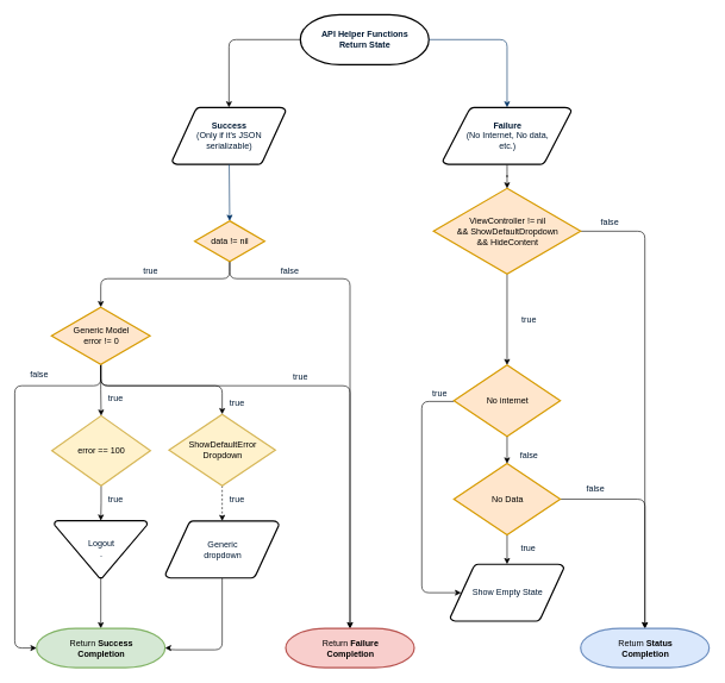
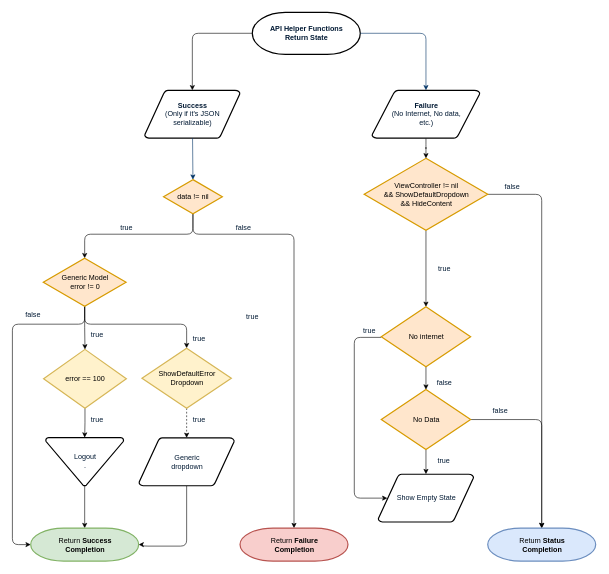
  <mxCell id="0" />
  <mxCell id="1" parent="0" />
  <mxCell id="2" value="&lt;b&gt;API Helper Functions&lt;br&gt;Return State&lt;br&gt;&lt;/b&gt;" style="shape=mxgraph.flowchart.terminator;fillColor=#FFFFFF;strokeColor=#000000;strokeWidth=2;gradientColor=none;gradientDirection=north;fontColor=#001933;fontStyle=0;html=1;" parent="1" vertex="1"><mxGeometry x="420" y="20" width="180" height="70" as="geometry" /></mxCell>
  <mxCell id="3" style="edgeStyle=orthogonalEdgeStyle;rounded=1;orthogonalLoop=1;jettySize=auto;html=1;entryX=0.5;entryY=0;entryDx=0;entryDy=0;entryPerimeter=0;fontColor=#001933;fontStyle=1;strokeColor=#003366;strokeWidth=1;exitX=1;exitY=0.5;exitDx=0;exitDy=0;exitPerimeter=0;" edge="1" parent="1" source="2" target="14"><mxGeometry relative="1" as="geometry"><mxPoint x="680" y="70" as="sourcePoint" /></mxGeometry></mxCell>
  <mxCell id="4" style="edgeStyle=orthogonalEdgeStyle;rounded=1;orthogonalLoop=1;jettySize=auto;html=1;entryX=0.5;entryY=0;entryDx=0;entryDy=0;entryPerimeter=0;exitX=0;exitY=0.5;exitDx=0;exitDy=0;exitPerimeter=0;" edge="1" parent="1" source="2" target="5"><mxGeometry relative="1" as="geometry"><mxPoint x="400" y="70" as="sourcePoint" /></mxGeometry></mxCell>
  <mxCell id="5" value="&lt;b&gt;Success&lt;/b&gt;&lt;br&gt;(Only if it's JSON &lt;br&gt;serializable)" style="shape=mxgraph.flowchart.data;fillColor=#FFFFFF;strokeColor=#000000;strokeWidth=2;gradientColor=none;gradientDirection=north;fontColor=#001933;fontStyle=0;html=1;" parent="1" vertex="1"><mxGeometry x="240.5" y="150" width="159" height="80" as="geometry" /></mxCell>
  <mxCell id="6" style="edgeStyle=orthogonalEdgeStyle;rounded=1;orthogonalLoop=1;jettySize=auto;html=1;entryX=0.5;entryY=0;entryDx=0;entryDy=0;entryPerimeter=0;exitX=0.5;exitY=1;exitDx=0;exitDy=0;exitPerimeter=0;" edge="1" parent="1" source="8" target="49"><mxGeometry relative="1" as="geometry"><mxPoint x="509.667" y="431.667" as="targetPoint" /><Array as="points"><mxPoint x="321" y="390" /><mxPoint x="490" y="390" /></Array></mxGeometry></mxCell>
  <mxCell id="7" style="edgeStyle=orthogonalEdgeStyle;rounded=1;orthogonalLoop=1;jettySize=auto;html=1;exitX=0.5;exitY=1;exitDx=0;exitDy=0;exitPerimeter=0;entryX=0.5;entryY=0;entryDx=0;entryDy=0;entryPerimeter=0;" edge="1" parent="1" source="8" target="20"><mxGeometry relative="1" as="geometry"><Array as="points"><mxPoint x="321" y="390" /><mxPoint x="141" y="390" /></Array></mxGeometry></mxCell>
- <mxCell id="8" value="data != nil" style="shape=mxgraph.flowchart.decision;fillColor=#ffe6cc;strokeColor=#d79b00;strokeWidth=2;gradientDirection=north;fontStyle=0;html=1;" parent="1" vertex="1"><mxGeometry x="272" y="309" width="98" height="57" as="geometry" /></mxCell>
+ <mxCell id="8" value="data != nil" style="shape=mxgraph.flowchart.decision;fillColor=#ffe6cc;strokeColor=#d79b00;strokeWidth=2;gradientDirection=north;fontStyle=0;html=1;" parent="1" vertex="1"><mxGeometry x="272" y="299" width="98" height="57" as="geometry" /></mxCell>
  <mxCell id="9" style="entryX=0.5;entryY=0;entryPerimeter=0;fontColor=#001933;fontStyle=1;strokeColor=#003366;strokeWidth=1;html=1;" parent="1" source="5" target="8" edge="1"><mxGeometry relative="1" as="geometry" /></mxCell>
  <mxCell id="10" value="false" style="text;fontColor=#001933;fontStyle=0;html=1;strokeColor=none;gradientColor=none;fillColor=none;strokeWidth=2;align=center;" parent="1" vertex="1"><mxGeometry x="385" y="365" width="40" height="26" as="geometry" /></mxCell>
  <mxCell id="11" style="edgeStyle=orthogonalEdgeStyle;rounded=0;orthogonalLoop=1;jettySize=auto;html=1;entryX=0.5;entryY=0;entryDx=0;entryDy=0;entryPerimeter=0;" edge="1" parent="1" source="12" target="48"><mxGeometry relative="1" as="geometry"><mxPoint x="141.333" y="870" as="targetPoint" /></mxGeometry></mxCell>
  <mxCell id="12" value="Logout&lt;br&gt;." style="shape=mxgraph.flowchart.merge_or_storage;fillColor=#FFFFFF;strokeColor=#000000;strokeWidth=2;gradientColor=none;gradientDirection=north;fontColor=#001933;fontStyle=0;html=1;" parent="1" vertex="1"><mxGeometry x="75.5" y="729" width="130" height="80.5" as="geometry" /></mxCell>
  <mxCell id="13" value="" style="edgeStyle=orthogonalEdgeStyle;rounded=1;orthogonalLoop=1;jettySize=auto;html=1;" edge="1" parent="1" source="14" target="34"><mxGeometry relative="1" as="geometry" /></mxCell>
  <mxCell id="14" value="&lt;b&gt;Failure&lt;/b&gt;&lt;br&gt;(No Internet, No data,&lt;br&gt;etc.)" style="shape=mxgraph.flowchart.data;fillColor=#FFFFFF;strokeColor=#000000;strokeWidth=2;gradientColor=none;gradientDirection=north;fontColor=#001933;fontStyle=0;html=1;" vertex="1" parent="1"><mxGeometry x="619.5" y="150" width="180" height="80" as="geometry" /></mxCell>
  <mxCell id="15" value="true" style="text;fontColor=#001933;fontStyle=0;html=1;strokeColor=none;gradientColor=none;fillColor=none;strokeWidth=2;align=center;" vertex="1" parent="1"><mxGeometry x="189.5" y="365" width="40" height="26" as="geometry" /></mxCell>
  <mxCell id="16" style="edgeStyle=orthogonalEdgeStyle;rounded=0;orthogonalLoop=1;jettySize=auto;html=1;exitX=0.5;exitY=1;exitDx=0;exitDy=0;exitPerimeter=0;entryX=0.5;entryY=0;entryDx=0;entryDy=0;entryPerimeter=0;" edge="1" parent="1" source="20" target="24"><mxGeometry relative="1" as="geometry" /></mxCell>
  <mxCell id="17" style="edgeStyle=orthogonalEdgeStyle;rounded=1;orthogonalLoop=1;jettySize=auto;html=1;exitX=0.5;exitY=1;exitDx=0;exitDy=0;exitPerimeter=0;entryX=0.5;entryY=0;entryDx=0;entryDy=0;entryPerimeter=0;" edge="1" parent="1" source="20" target="28"><mxGeometry relative="1" as="geometry"><mxPoint x="310" y="570" as="targetPoint" /><Array as="points"><mxPoint x="141" y="540" /><mxPoint x="311" y="540" /></Array></mxGeometry></mxCell>
- <mxCell id="18" style="edgeStyle=orthogonalEdgeStyle;rounded=1;orthogonalLoop=1;jettySize=auto;html=1;entryX=0.5;entryY=0;entryDx=0;entryDy=0;entryPerimeter=0;exitX=0.5;exitY=1;exitDx=0;exitDy=0;exitPerimeter=0;" edge="1" parent="1" source="20" target="49"><mxGeometry relative="1" as="geometry"><Array as="points"><mxPoint x="141" y="540" /><mxPoint x="490" y="540" /></Array></mxGeometry></mxCell>
  <mxCell id="19" style="edgeStyle=orthogonalEdgeStyle;rounded=1;orthogonalLoop=1;jettySize=auto;html=1;exitX=0.5;exitY=1;exitDx=0;exitDy=0;exitPerimeter=0;entryX=0;entryY=0.5;entryDx=0;entryDy=0;entryPerimeter=0;" edge="1" parent="1" source="20" target="48"><mxGeometry relative="1" as="geometry"><Array as="points"><mxPoint x="141" y="540" /><mxPoint x="20" y="540" /><mxPoint x="20" y="908" /></Array></mxGeometry></mxCell>
  <mxCell id="20" value="Generic Model&lt;br&gt;error != 0" style="shape=mxgraph.flowchart.decision;fillColor=#ffe6cc;strokeColor=#d79b00;strokeWidth=2;gradientDirection=north;fontStyle=0;html=1;" vertex="1" parent="1"><mxGeometry x="71.5" y="430" width="138" height="80" as="geometry" /></mxCell>
  <mxCell id="21" value="false" style="text;fontColor=#001933;fontStyle=0;html=1;strokeColor=none;gradientColor=none;fillColor=none;strokeWidth=2;align=center;" vertex="1" parent="1"><mxGeometry x="33.5" y="511" width="40" height="26" as="geometry" /></mxCell>
  <mxCell id="22" value="true" style="text;fontColor=#001933;fontStyle=0;html=1;strokeColor=none;gradientColor=none;fillColor=none;strokeWidth=2;align=center;" vertex="1" parent="1"><mxGeometry x="140.5" y="544" width="40" height="26" as="geometry" /></mxCell>
  <mxCell id="23" style="edgeStyle=orthogonalEdgeStyle;rounded=0;orthogonalLoop=1;jettySize=auto;html=1;entryX=0.5;entryY=0;entryDx=0;entryDy=0;entryPerimeter=0;" edge="1" parent="1" source="24" target="12"><mxGeometry relative="1" as="geometry" /></mxCell>
  <mxCell id="24" value="error == 100" style="shape=mxgraph.flowchart.decision;fillColor=#fff2cc;strokeColor=#d6b656;strokeWidth=2;gradientDirection=north;fontStyle=0;html=1;" vertex="1" parent="1"><mxGeometry x="72" y="582" width="138" height="98" as="geometry" /></mxCell>
  <mxCell id="25" value="true" style="text;fontColor=#001933;fontStyle=0;html=1;strokeColor=none;gradientColor=none;fillColor=none;strokeWidth=2;align=center;" vertex="1" parent="1"><mxGeometry x="140.5" y="686" width="40" height="26" as="geometry" /></mxCell>
  <mxCell id="26" value="true" style="text;fontColor=#001933;fontStyle=0;html=1;strokeColor=none;gradientColor=none;fillColor=none;strokeWidth=2;align=center;" vertex="1" parent="1"><mxGeometry x="310.5" y="550" width="40" height="26" as="geometry" /></mxCell>
  <mxCell id="27" style="edgeStyle=orthogonalEdgeStyle;rounded=1;orthogonalLoop=1;jettySize=auto;html=1;exitX=0.5;exitY=1;exitDx=0;exitDy=0;exitPerimeter=0;entryX=0.5;entryY=0;entryDx=0;entryDy=0;entryPerimeter=0;dashed=1;" edge="1" parent="1" source="28" target="30"><mxGeometry relative="1" as="geometry" /></mxCell>
  <mxCell id="28" value="ShowDefaultError&lt;br&gt;Dropdown" style="shape=mxgraph.flowchart.decision;fillColor=#fff2cc;strokeColor=#d6b656;strokeWidth=2;gradientDirection=north;fontStyle=0;html=1;" vertex="1" parent="1"><mxGeometry x="236" y="580" width="149" height="100" as="geometry" /></mxCell>
  <mxCell id="29" style="edgeStyle=orthogonalEdgeStyle;rounded=1;orthogonalLoop=1;jettySize=auto;html=1;exitX=0.5;exitY=1;exitDx=0;exitDy=0;exitPerimeter=0;entryX=1;entryY=0.5;entryDx=0;entryDy=0;entryPerimeter=0;" edge="1" parent="1" source="30" target="48"><mxGeometry relative="1" as="geometry"><mxPoint x="204.667" y="910" as="targetPoint" /><Array as="points"><mxPoint x="311" y="910" /><mxPoint x="236" y="910" /></Array></mxGeometry></mxCell>
  <mxCell id="30" value="Generic &lt;br&gt;dropdown" style="shape=mxgraph.flowchart.data;fillColor=#FFFFFF;strokeColor=#000000;strokeWidth=2;gradientColor=none;gradientDirection=north;fontColor=#001933;fontStyle=0;html=1;" vertex="1" parent="1"><mxGeometry x="231" y="729.5" width="159" height="80" as="geometry" /></mxCell>
  <mxCell id="31" value="true" style="text;fontColor=#001933;fontStyle=0;html=1;strokeColor=none;gradientColor=none;fillColor=none;strokeWidth=2;align=center;" vertex="1" parent="1"><mxGeometry x="310.5" y="686" width="40" height="26" as="geometry" /></mxCell>
  <mxCell id="32" style="edgeStyle=orthogonalEdgeStyle;rounded=1;orthogonalLoop=1;jettySize=auto;html=1;entryX=0.5;entryY=0;entryDx=0;entryDy=0;entryPerimeter=0;exitX=1;exitY=0.5;exitDx=0;exitDy=0;exitPerimeter=0;" edge="1" parent="1" source="34" target="50"><mxGeometry relative="1" as="geometry"><mxPoint x="949.667" y="840" as="targetPoint" /><Array as="points"><mxPoint x="903" y="323" /></Array></mxGeometry></mxCell>
  <mxCell id="33" style="edgeStyle=orthogonalEdgeStyle;rounded=1;orthogonalLoop=1;jettySize=auto;html=1;exitX=0.5;exitY=1;exitDx=0;exitDy=0;exitPerimeter=0;entryX=0.5;entryY=0;entryDx=0;entryDy=0;entryPerimeter=0;" edge="1" parent="1" source="34" target="38"><mxGeometry relative="1" as="geometry" /></mxCell>
  <mxCell id="34" value="ViewController != nil&lt;br&gt;&amp;amp;&amp;amp; ShowDefaultDropdown&lt;br&gt;&amp;amp;&amp;amp; HideContent" style="shape=mxgraph.flowchart.decision;fillColor=#ffe6cc;strokeColor=#d79b00;strokeWidth=2;gradientDirection=north;fontStyle=0;html=1;" vertex="1" parent="1"><mxGeometry x="606.5" y="263.5" width="206" height="120" as="geometry" /></mxCell>
  <mxCell id="35" value="false" style="text;fontColor=#001933;fontStyle=0;html=1;strokeColor=none;gradientColor=none;fillColor=none;strokeWidth=2;align=center;" vertex="1" parent="1"><mxGeometry x="832.5" y="296.5" width="40" height="26" as="geometry" /></mxCell>
  <mxCell id="36" style="edgeStyle=orthogonalEdgeStyle;rounded=1;orthogonalLoop=1;jettySize=auto;html=1;exitX=0.5;exitY=1;exitDx=0;exitDy=0;exitPerimeter=0;entryX=0.5;entryY=0;entryDx=0;entryDy=0;entryPerimeter=0;" edge="1" parent="1" source="38" target="41"><mxGeometry relative="1" as="geometry" /></mxCell>
  <mxCell id="37" style="edgeStyle=orthogonalEdgeStyle;rounded=1;orthogonalLoop=1;jettySize=auto;html=1;entryX=0.095;entryY=0.5;entryDx=0;entryDy=0;entryPerimeter=0;" edge="1" parent="1" source="38" target="44"><mxGeometry relative="1" as="geometry"><mxPoint x="510" y="670" as="targetPoint" /><Array as="points"><mxPoint x="590" y="562" /><mxPoint x="590" y="830" /></Array></mxGeometry></mxCell>
  <mxCell id="38" value="No internet" style="shape=mxgraph.flowchart.decision;fillColor=#ffe6cc;strokeColor=#d79b00;strokeWidth=2;gradientDirection=north;fontStyle=0;html=1;" vertex="1" parent="1"><mxGeometry x="635" y="511" width="149" height="100" as="geometry" /></mxCell>
  <mxCell id="39" style="edgeStyle=orthogonalEdgeStyle;rounded=1;orthogonalLoop=1;jettySize=auto;html=1;entryX=0.5;entryY=0;entryDx=0;entryDy=0;entryPerimeter=0;" edge="1" parent="1" source="41" target="44"><mxGeometry relative="1" as="geometry" /></mxCell>
  <mxCell id="40" style="edgeStyle=orthogonalEdgeStyle;rounded=1;orthogonalLoop=1;jettySize=auto;html=1;exitX=1;exitY=0.5;exitDx=0;exitDy=0;exitPerimeter=0;entryX=0.5;entryY=0;entryDx=0;entryDy=0;entryPerimeter=0;" edge="1" parent="1" source="41" target="50"><mxGeometry relative="1" as="geometry"><mxPoint x="949.667" y="920" as="targetPoint" /></mxGeometry></mxCell>
  <mxCell id="41" value="No Data" style="shape=mxgraph.flowchart.decision;fillColor=#ffe6cc;strokeColor=#d79b00;strokeWidth=2;gradientDirection=north;fontStyle=0;html=1;" vertex="1" parent="1"><mxGeometry x="635" y="649" width="149" height="100" as="geometry" /></mxCell>
  <mxCell id="42" value="true" style="text;fontColor=#001933;fontStyle=0;html=1;strokeColor=none;gradientColor=none;fillColor=none;strokeWidth=2;align=center;" vertex="1" parent="1"><mxGeometry x="720" y="434" width="40" height="26" as="geometry" /></mxCell>
  <mxCell id="43" value="false" style="text;fontColor=#001933;fontStyle=0;html=1;strokeColor=none;gradientColor=none;fillColor=none;strokeWidth=2;align=center;" vertex="1" parent="1"><mxGeometry x="720" y="624" width="40" height="26" as="geometry" /></mxCell>
  <mxCell id="44" value="Show Empty State" style="shape=mxgraph.flowchart.data;fillColor=#FFFFFF;strokeColor=#000000;strokeWidth=2;gradientColor=none;gradientDirection=north;fontColor=#001933;fontStyle=0;html=1;" vertex="1" parent="1"><mxGeometry x="630" y="790" width="159" height="80" as="geometry" /></mxCell>
  <mxCell id="45" value="true" style="text;fontColor=#001933;fontStyle=0;html=1;strokeColor=none;gradientColor=none;fillColor=none;strokeWidth=2;align=center;" vertex="1" parent="1"><mxGeometry x="595" y="537" width="40" height="26" as="geometry" /></mxCell>
  <mxCell id="46" value="true" style="text;fontColor=#001933;fontStyle=0;html=1;strokeColor=none;gradientColor=none;fillColor=none;strokeWidth=2;align=center;" vertex="1" parent="1"><mxGeometry x="719" y="754" width="40" height="26" as="geometry" /></mxCell>
  <mxCell id="47" value="false" style="text;fontColor=#001933;fontStyle=0;html=1;strokeColor=none;gradientColor=none;fillColor=none;strokeWidth=2;align=center;" vertex="1" parent="1"><mxGeometry x="812.5" y="671" width="40" height="26" as="geometry" /></mxCell>
  <mxCell id="48" value="Return&amp;nbsp;&lt;b&gt;Success&lt;br&gt;Completion&lt;/b&gt;" style="shape=mxgraph.flowchart.terminator;fillColor=#d5e8d4;strokeColor=#82b366;strokeWidth=2;gradientDirection=north;fontStyle=0;html=1;" vertex="1" parent="1"><mxGeometry x="50.5" y="880" width="180" height="55" as="geometry" /></mxCell>
  <mxCell id="49" value="Return&amp;nbsp;&lt;b&gt;Failure&lt;br&gt;Completion&lt;/b&gt;" style="shape=mxgraph.flowchart.terminator;fillColor=#f8cecc;strokeColor=#b85450;strokeWidth=2;gradientDirection=north;fontStyle=0;html=1;" vertex="1" parent="1"><mxGeometry x="399.5" y="880" width="180" height="55" as="geometry" /></mxCell>
  <mxCell id="50" value="Return&amp;nbsp;&lt;b&gt;Status&lt;br&gt;Completion&lt;/b&gt;" style="shape=mxgraph.flowchart.terminator;fillColor=#dae8fc;strokeColor=#6c8ebf;strokeWidth=2;gradientDirection=north;fontStyle=0;html=1;" vertex="1" parent="1"><mxGeometry x="812.5" y="880" width="180" height="55" as="geometry" /></mxCell>
  <mxCell id="51" value="true" style="text;fontColor=#001933;fontStyle=0;html=1;strokeColor=none;gradientColor=none;fillColor=none;strokeWidth=2;align=center;" vertex="1" parent="1"><mxGeometry x="400" y="514" width="40" height="26" as="geometry" /></mxCell>
